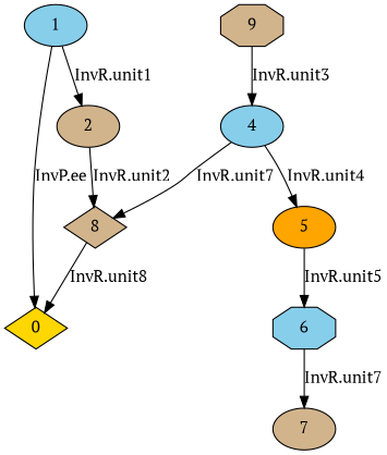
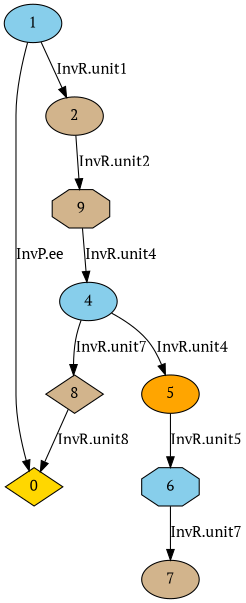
  digraph {
    fontname="PT Serif"
    node [fillcolor=tan fontname="PT Serif" shape=ellipse style=filled]
    edge [fontname="PT Serif"]
    0 [fillcolor=gold shape=diamond]
    1 [fillcolor=skyblue]
    2
    n4 [label=9 shape=octagon]
    4 [fillcolor=skyblue]
    5 [fillcolor=orange]
    8 [shape=diamond]
    6 [fillcolor=skyblue shape=octagon]
    7
    1 -> 0 [label="InvP.ee"]
    1 -> 2 [label="InvR.unit1"]
-   2 -> 8 [label="InvR.unit2"]
-   n4 -> 4 [label="InvR.unit3"]
+   2 -> n4 [label="InvR.unit2"]
+   n4 -> 4 [label="InvR.unit4"]
    4 -> 5 [label="InvR.unit4"]
    4 -> 8 [label="InvR.unit7"]
    5 -> 6 [label="InvR.unit5"]
    8 -> 0 [label="InvR.unit8"]
    6 -> 7 [label="InvR.unit7"]
  }
